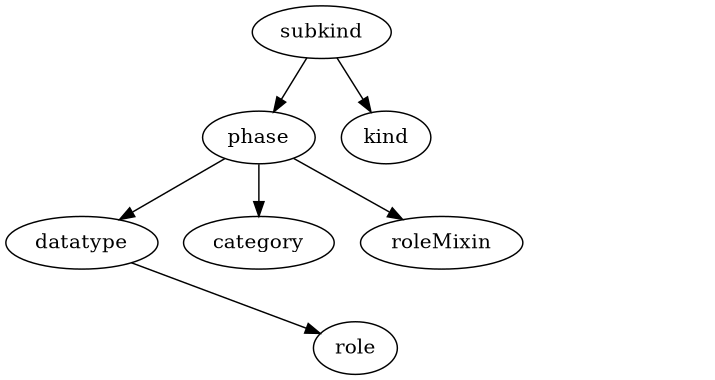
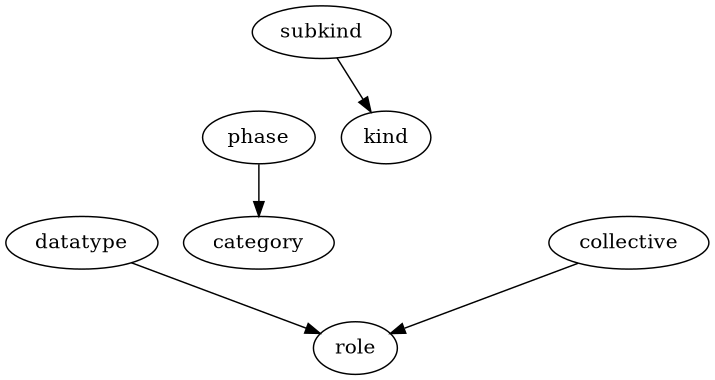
  strict digraph {
    subkind
    phase
    kind
    datatype
    category
-   roleMixin
    role
-   subkind -> phase
+   collective
    subkind -> kind
-   phase -> datatype
    phase -> category
-   phase -> roleMixin
    datatype -> role
+   collective -> role
  }
